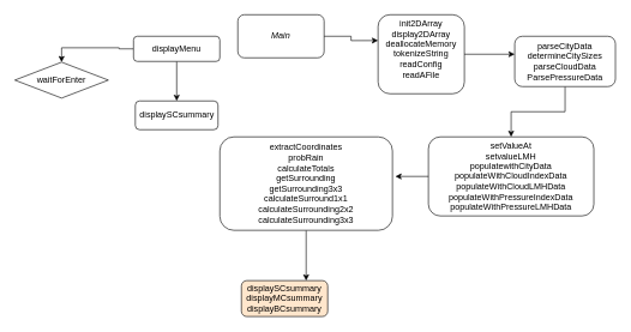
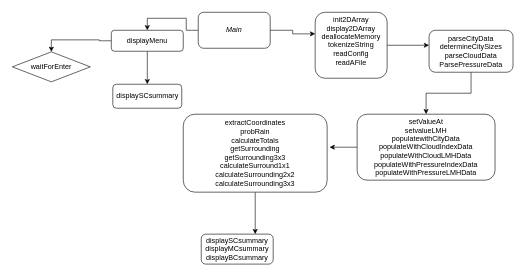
  <mxCell id="0" />
  <mxCell id="1" parent="0" />
+ <mxCell id="2" style="edgeStyle=orthogonalEdgeStyle;rounded=0;orthogonalLoop=1;jettySize=auto;html=1;entryX=0.5;entryY=0;entryDx=0;entryDy=0;" parent="1" source="3" target="6" edge="1"><mxGeometry relative="1" as="geometry" /></mxCell>
  <mxCell id="3" value="Main" style="rounded=1;whiteSpace=wrap;html=1;align=center;fontStyle=2" parent="1" vertex="1"><mxGeometry x="330" y="20" width="120" height="60" as="geometry" /></mxCell>
  <mxCell id="4" style="edgeStyle=orthogonalEdgeStyle;rounded=0;orthogonalLoop=1;jettySize=auto;html=1;entryX=0.5;entryY=0;entryDx=0;entryDy=0;" parent="1" source="6" target="7" edge="1"><mxGeometry relative="1" as="geometry" /></mxCell>
  <mxCell id="5" style="edgeStyle=orthogonalEdgeStyle;rounded=0;orthogonalLoop=1;jettySize=auto;html=1;" parent="1" source="6" target="18" edge="1"><mxGeometry relative="1" as="geometry" /></mxCell>
  <mxCell id="6" value="displayMenu" style="rounded=1;whiteSpace=wrap;html=1;" parent="1" vertex="1"><mxGeometry x="185" y="50" width="120" height="35" as="geometry" /></mxCell>
  <mxCell id="7" value="&lt;div&gt;displaySCsummary&lt;/div&gt;" style="rounded=1;whiteSpace=wrap;html=1;" parent="1" vertex="1"><mxGeometry x="187.5" y="140" width="115" height="40" as="geometry" /></mxCell>
  <mxCell id="8" value="init2DArray&lt;br&gt;&lt;div&gt;display2DArray&lt;/div&gt;&lt;div&gt;deallocateMemory&lt;/div&gt;&lt;div&gt;tokenizeString&lt;/div&gt;&lt;div&gt;readConfig&lt;/div&gt;&lt;div&gt;readAFile&lt;/div&gt;&lt;div&gt;&lt;br&gt;&lt;/div&gt;" style="rounded=1;whiteSpace=wrap;html=1;" parent="1" vertex="1"><mxGeometry x="525" y="20" width="120" height="110" as="geometry" /></mxCell>
  <mxCell id="9" style="edgeStyle=orthogonalEdgeStyle;rounded=0;orthogonalLoop=1;jettySize=auto;html=1;entryX=0.5;entryY=0;entryDx=0;entryDy=0;" parent="1" source="10" target="11" edge="1"><mxGeometry relative="1" as="geometry" /></mxCell>
  <mxCell id="10" value="&lt;div&gt;parseCityData&lt;/div&gt;&lt;div&gt;determineCitySizes&lt;/div&gt;&lt;div&gt;parseCloudData&lt;/div&gt;&lt;div&gt;ParsePressureData&lt;br&gt;&lt;/div&gt;" style="rounded=1;whiteSpace=wrap;html=1;" parent="1" vertex="1"><mxGeometry x="715" y="50" width="140" height="70" as="geometry" /></mxCell>
  <mxCell id="11" value="&lt;div&gt;setValueAt&lt;/div&gt;&lt;div&gt;setvalueLMH&lt;/div&gt;&lt;div&gt;populatewithCityData&lt;/div&gt;&lt;div&gt;populateWithCloudIndexData&lt;/div&gt;&lt;div&gt;populateWithCloudLMHData&lt;/div&gt;&lt;div&gt;&lt;div&gt;populateWithPressureIndexData&lt;/div&gt;&lt;div&gt;populateWithPressureLMHData&lt;/div&gt;&lt;/div&gt;" style="rounded=1;whiteSpace=wrap;html=1;" parent="1" vertex="1"><mxGeometry x="595" y="190" width="230" height="110" as="geometry" /></mxCell>
  <mxCell id="12" style="edgeStyle=orthogonalEdgeStyle;rounded=0;orthogonalLoop=1;jettySize=auto;html=1;entryX=0.75;entryY=0;entryDx=0;entryDy=0;" parent="1" source="13" target="14" edge="1"><mxGeometry relative="1" as="geometry" /></mxCell>
  <mxCell id="13" value="&lt;div&gt;extractCoordinates&lt;/div&gt;&lt;div&gt;probRain&lt;/div&gt;&lt;div&gt;calculateTotals&lt;/div&gt;&lt;div&gt;getSurrounding&lt;/div&gt;&lt;div&gt;getSurrounding3x3&lt;br&gt;&lt;/div&gt;&lt;div&gt;calculateSurround1x1&lt;/div&gt;&lt;div&gt;calculateSurrounding2x2&lt;/div&gt;&lt;div&gt;calculateSurrounding3x3&lt;br&gt;&lt;/div&gt;" style="rounded=1;whiteSpace=wrap;html=1;" parent="1" vertex="1"><mxGeometry x="305" y="190" width="240" height="130" as="geometry" /></mxCell>
- <mxCell id="14" value="&lt;div&gt;displaySCsummary&lt;/div&gt;&lt;div&gt;displayMCsummary&lt;/div&gt;&lt;div&gt;displayBCsummary&lt;br&gt;&lt;/div&gt;" style="rounded=1;whiteSpace=wrap;html=1;fillColor=#ffe6cc;" parent="1" vertex="1"><mxGeometry x="335" y="390" width="120" height="50" as="geometry" /></mxCell>
+ <mxCell id="14" value="&lt;div&gt;displaySCsummary&lt;/div&gt;&lt;div&gt;displayMCsummary&lt;/div&gt;&lt;div&gt;displayBCsummary&lt;br&gt;&lt;/div&gt;" style="rounded=1;whiteSpace=wrap;html=1;" parent="1" vertex="1"><mxGeometry x="335" y="390" width="120" height="50" as="geometry" /></mxCell>
  <mxCell id="15" style="edgeStyle=orthogonalEdgeStyle;rounded=0;orthogonalLoop=1;jettySize=auto;html=1;entryX=0;entryY=0.327;entryDx=0;entryDy=0;entryPerimeter=0;" parent="1" source="3" target="8" edge="1"><mxGeometry relative="1" as="geometry" /></mxCell>
  <mxCell id="16" style="edgeStyle=orthogonalEdgeStyle;rounded=0;orthogonalLoop=1;jettySize=auto;html=1;entryX=0;entryY=0.357;entryDx=0;entryDy=0;entryPerimeter=0;" parent="1" source="8" target="10" edge="1"><mxGeometry relative="1" as="geometry" /></mxCell>
  <mxCell id="17" style="edgeStyle=orthogonalEdgeStyle;rounded=0;orthogonalLoop=1;jettySize=auto;html=1;entryX=1.017;entryY=0.423;entryDx=0;entryDy=0;entryPerimeter=0;" parent="1" source="11" target="13" edge="1"><mxGeometry relative="1" as="geometry" /></mxCell>
  <mxCell id="18" value="waitForEnter" style="rhombus;whiteSpace=wrap;html=1;" parent="1" vertex="1"><mxGeometry x="20" y="86" width="130" height="50" as="geometry" /></mxCell>
